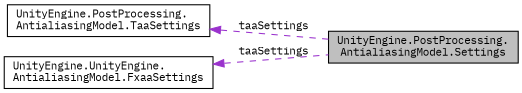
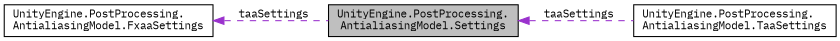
  digraph {
    fontname="IBM Plex Mono"
    rankdir=LR
    node [color=black fillcolor=white fontname="IBM Plex Mono" fontsize=10 shape=record style=filled]
    edge [color=darkorchid3 dir=back fontname="IBM Plex Mono" fontsize=10 labelfontname=Helvetica labelfontsize=10 style=dashed]
    n1 [fillcolor=grey75 fontcolor=black height=0.2 label="UnityEngine.PostProcessing.\lAntialiasingModel.Settings" width=0.4]
    n2 [height=0.2 label="UnityEngine.PostProcessing.\lAntialiasingModel.TaaSettings" width=0.4]
-   n3 [height=0.2 label="UnityEngine.UnityEngine.\lAntialiasingModel.FxaaSettings" width=0.4]
-   n2 -> n1 [label=" taaSettings"]
+   n3 [height=0.2 label="UnityEngine.PostProcessing.\lAntialiasingModel.FxaaSettings" width=0.4]
+   n1 -> n2 [label=" taaSettings"]
    n3 -> n1 [label=" taaSettings"]
  }
